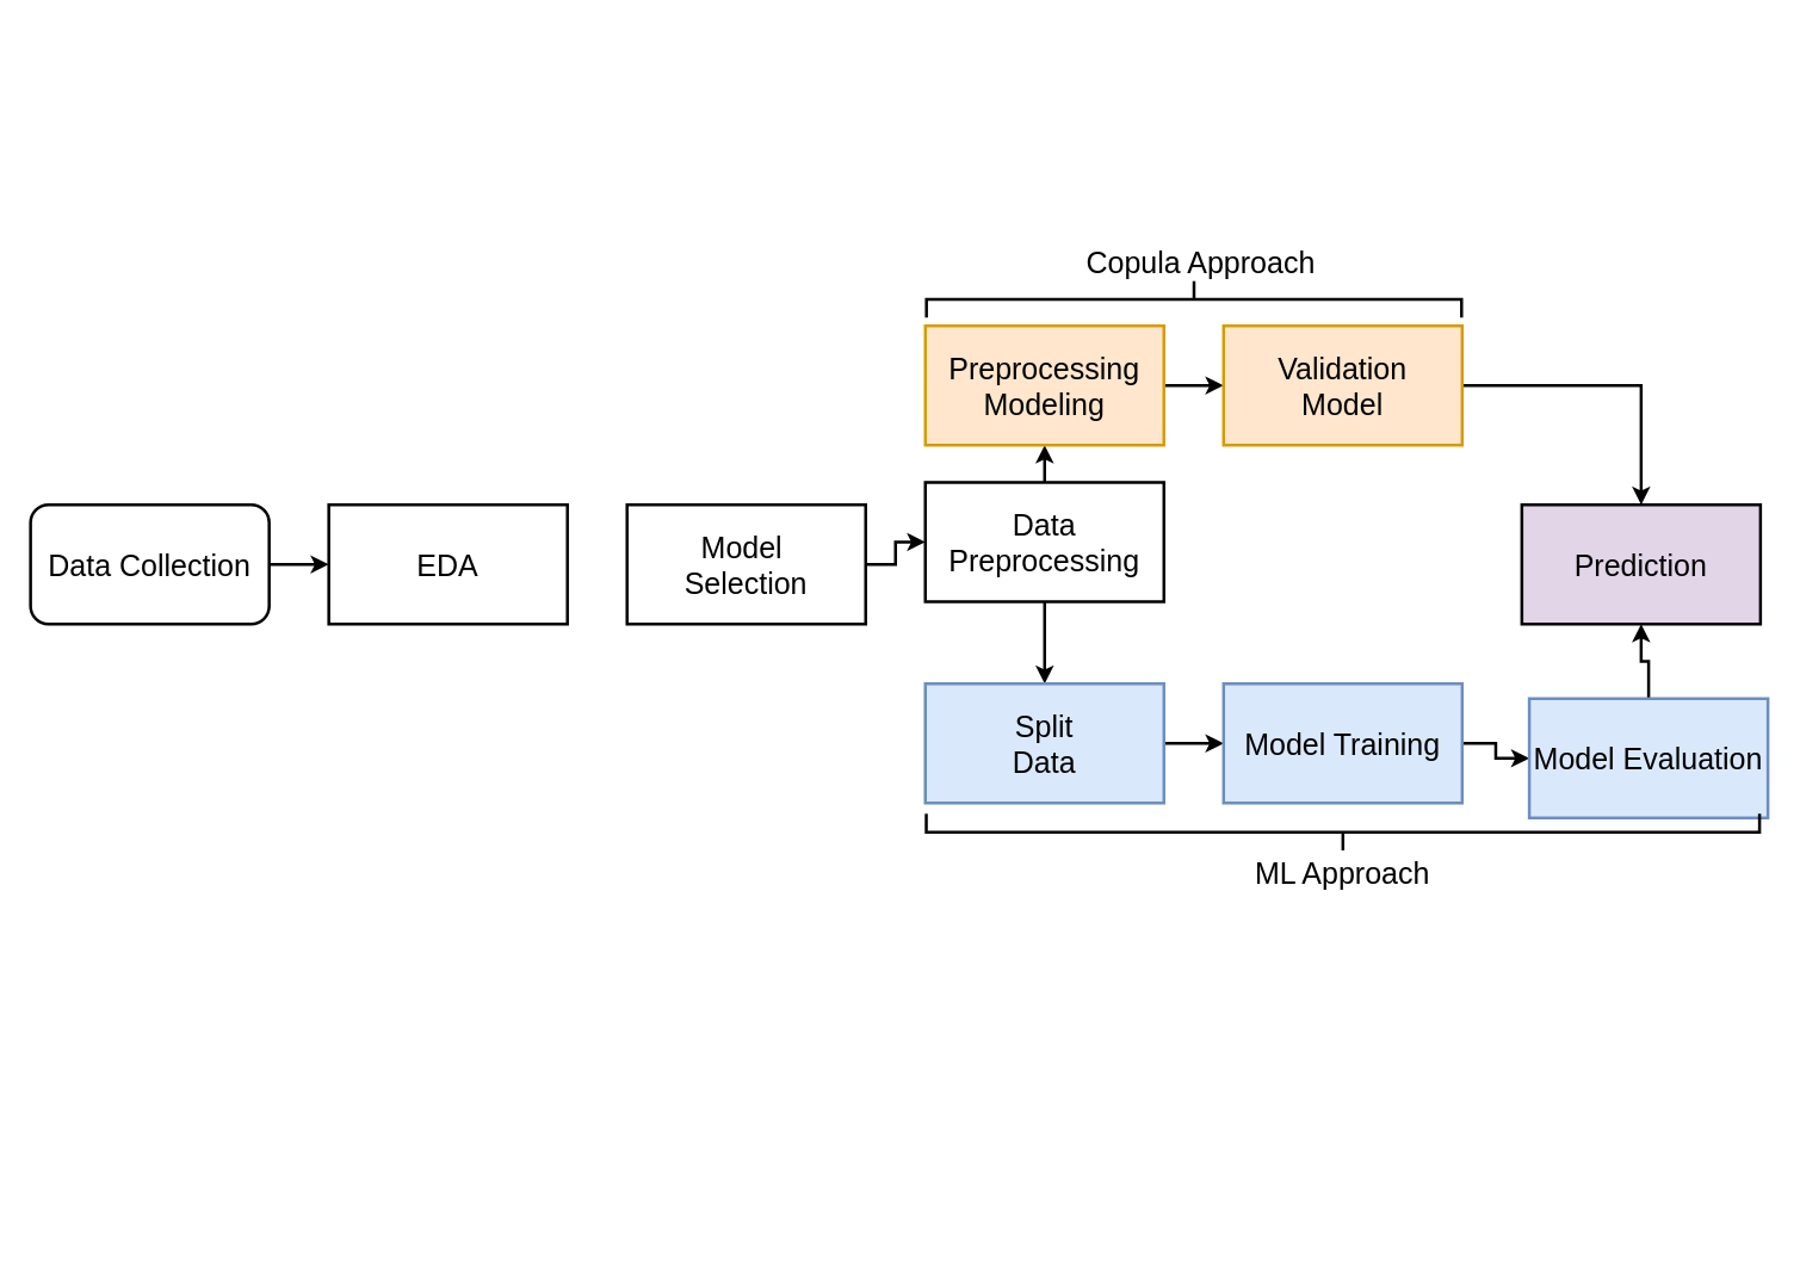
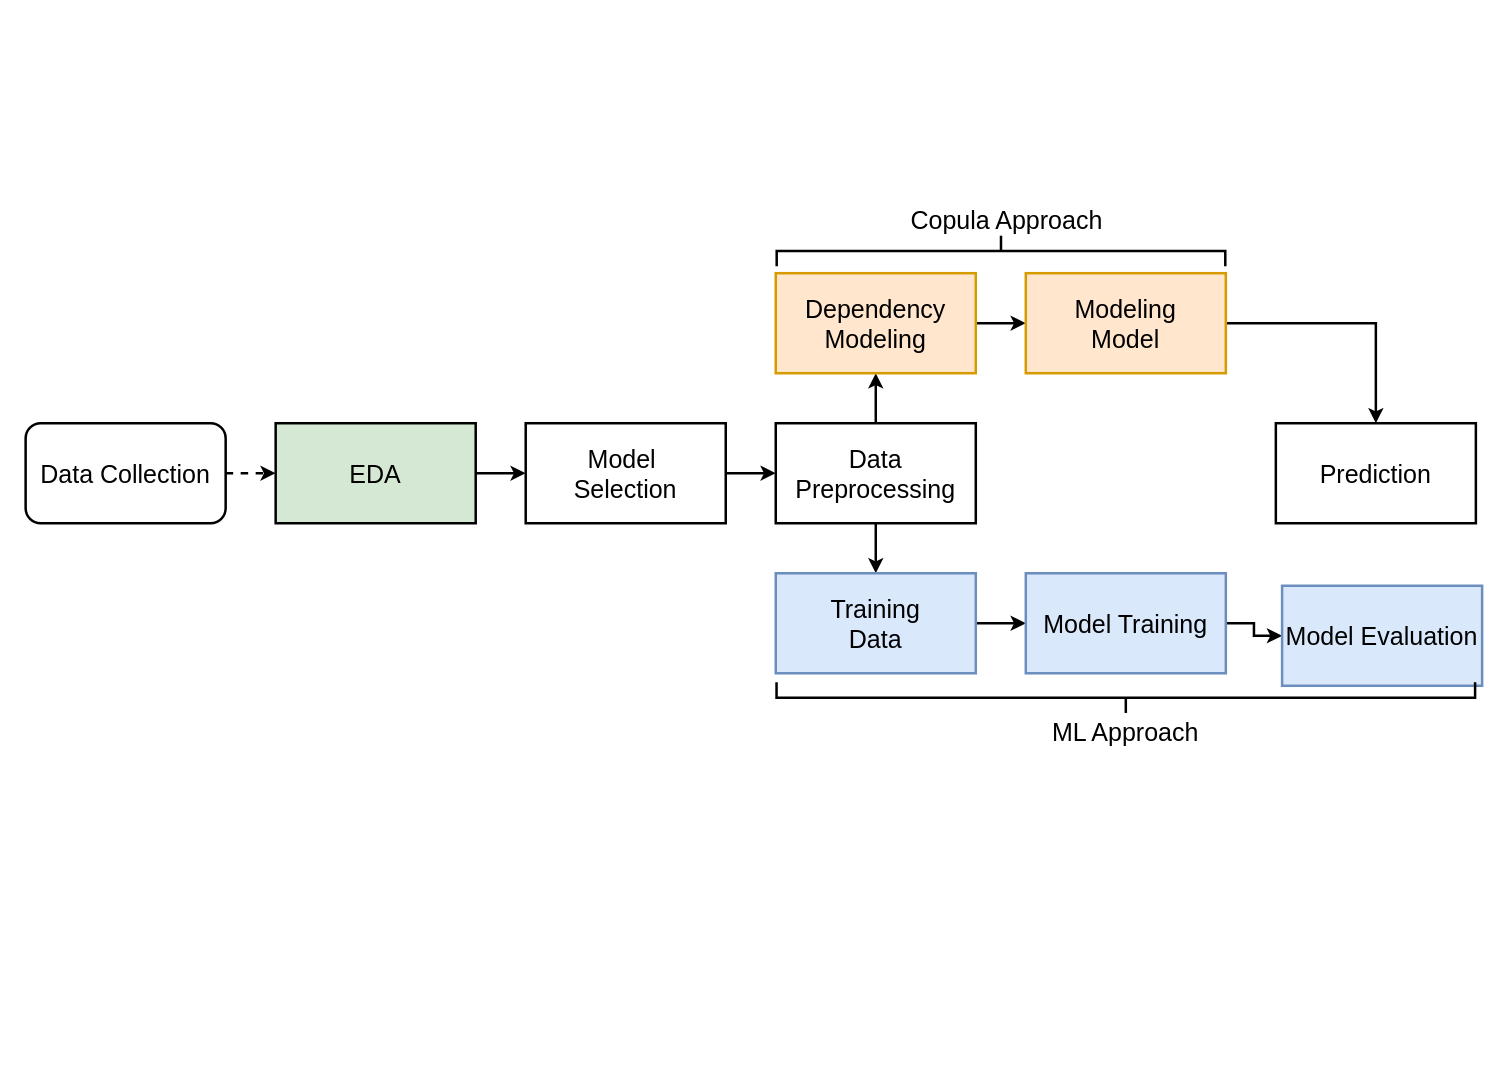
  <mxCell id="0" />
  <mxCell id="1" parent="0" />
- <mxCell id="2" style="edgeStyle=orthogonalEdgeStyle;rounded=0;orthogonalLoop=1;jettySize=auto;html=1;exitX=1;exitY=0.5;exitDx=0;exitDy=0;entryX=0;entryY=0.5;entryDx=0;entryDy=0;fontSize=20;strokeWidth=2;" parent="1" source="3" target="5" edge="1"><mxGeometry relative="1" as="geometry" /></mxCell>
+ <mxCell id="2" style="edgeStyle=orthogonalEdgeStyle;rounded=0;orthogonalLoop=1;jettySize=auto;html=1;exitX=1;exitY=0.5;exitDx=0;exitDy=0;entryX=0;entryY=0.5;entryDx=0;entryDy=0;fontSize=20;strokeWidth=2;dashed=1;" parent="1" source="3" target="5" edge="1"><mxGeometry relative="1" as="geometry" /></mxCell>
  <mxCell id="3" value="&lt;span style=&quot;font-size: 20px;&quot;&gt;Data Collection&lt;/span&gt;" style="whiteSpace=wrap;html=1;fontSize=20;strokeWidth=2;rounded=1;" parent="1" vertex="1"><mxGeometry y="338" width="160" height="80" as="geometry" x="20" /></mxCell>
- <mxCell id="5" value="&lt;span style=&quot;font-size: 20px;&quot;&gt;EDA&lt;/span&gt;" style="rounded=0;whiteSpace=wrap;html=1;fontSize=20;strokeWidth=2;" parent="1" vertex="1"><mxGeometry x="220" y="338" width="160" height="80" as="geometry" /></mxCell>
+ <mxCell id="4" style="edgeStyle=orthogonalEdgeStyle;rounded=0;orthogonalLoop=1;jettySize=auto;html=1;exitX=1;exitY=0.5;exitDx=0;exitDy=0;entryX=0;entryY=0.5;entryDx=0;entryDy=0;fontSize=20;strokeWidth=2;" parent="1" source="5" target="7" edge="1"><mxGeometry relative="1" as="geometry" /></mxCell>
+ <mxCell id="5" value="&lt;span style=&quot;font-size: 20px;&quot;&gt;EDA&lt;/span&gt;" style="rounded=0;whiteSpace=wrap;html=1;fontSize=20;strokeWidth=2;fillColor=#d5e8d4;" parent="1" vertex="1"><mxGeometry x="220" y="338" width="160" height="80" as="geometry" /></mxCell>
  <mxCell id="6" style="edgeStyle=orthogonalEdgeStyle;rounded=0;orthogonalLoop=1;jettySize=auto;html=1;exitX=1;exitY=0.5;exitDx=0;exitDy=0;entryX=0;entryY=0.5;entryDx=0;entryDy=0;fontSize=20;strokeWidth=2;" parent="1" source="7" target="10" edge="1"><mxGeometry relative="1" as="geometry" /></mxCell>
  <mxCell id="7" value="&lt;span style=&quot;font-size: 20px;&quot;&gt;Model&amp;nbsp;&lt;/span&gt;&lt;div style=&quot;font-size: 20px;&quot;&gt;Selection&lt;/div&gt;" style="rounded=0;whiteSpace=wrap;html=1;fontSize=20;strokeWidth=2;" parent="1" vertex="1"><mxGeometry x="420" y="338" width="160" height="80" as="geometry" /></mxCell>
  <mxCell id="8" style="edgeStyle=orthogonalEdgeStyle;rounded=0;orthogonalLoop=1;jettySize=auto;html=1;exitX=0.5;exitY=0;exitDx=0;exitDy=0;entryX=0.5;entryY=1;entryDx=0;entryDy=0;fontSize=20;strokeWidth=2;" parent="1" source="10" target="14" edge="1"><mxGeometry relative="1" as="geometry" /></mxCell>
  <mxCell id="9" style="edgeStyle=orthogonalEdgeStyle;rounded=0;orthogonalLoop=1;jettySize=auto;html=1;exitX=0.5;exitY=1;exitDx=0;exitDy=0;entryX=0.5;entryY=0;entryDx=0;entryDy=0;fontSize=20;strokeWidth=2;" parent="1" source="10" target="12" edge="1"><mxGeometry relative="1" as="geometry" /></mxCell>
- <mxCell id="10" value="&lt;span style=&quot;font-size: 20px;&quot;&gt;Data Preprocessing&lt;/span&gt;" style="rounded=0;whiteSpace=wrap;html=1;fontSize=20;strokeWidth=2;" parent="1" vertex="1"><mxGeometry x="620" y="323" width="160" height="80" as="geometry" /></mxCell>
+ <mxCell id="10" value="&lt;span style=&quot;font-size: 20px;&quot;&gt;Data Preprocessing&lt;/span&gt;" style="rounded=0;whiteSpace=wrap;html=1;fontSize=20;strokeWidth=2;" parent="1" vertex="1"><mxGeometry x="620" y="338" width="160" height="80" as="geometry" /></mxCell>
  <mxCell id="11" style="edgeStyle=orthogonalEdgeStyle;rounded=0;orthogonalLoop=1;jettySize=auto;html=1;exitX=1;exitY=0.5;exitDx=0;exitDy=0;entryX=0;entryY=0.5;entryDx=0;entryDy=0;fontSize=20;strokeWidth=2;" parent="1" source="12" target="19" edge="1"><mxGeometry relative="1" as="geometry" /></mxCell>
- <mxCell id="12" value="&lt;span style=&quot;font-size: 20px;&quot;&gt;Split&lt;/span&gt;&lt;div style=&quot;font-size: 20px;&quot;&gt;Data&lt;/div&gt;" style="rounded=0;whiteSpace=wrap;html=1;fontSize=20;strokeWidth=2;fillColor=#dae8fc;strokeColor=#6c8ebf;" parent="1" vertex="1"><mxGeometry x="620" y="458" width="160" height="80" as="geometry" /></mxCell>
+ <mxCell id="12" value="&lt;span style=&quot;font-size: 20px;&quot;&gt;Training&lt;/span&gt;&lt;div style=&quot;font-size: 20px;&quot;&gt;Data&lt;/div&gt;" style="rounded=0;whiteSpace=wrap;html=1;fontSize=20;strokeWidth=2;fillColor=#dae8fc;strokeColor=#6c8ebf;" parent="1" vertex="1"><mxGeometry x="620" y="458" width="160" height="80" as="geometry" /></mxCell>
  <mxCell id="13" style="edgeStyle=orthogonalEdgeStyle;rounded=0;orthogonalLoop=1;jettySize=auto;html=1;exitX=1;exitY=0.5;exitDx=0;exitDy=0;entryX=0;entryY=0.5;entryDx=0;entryDy=0;fontSize=20;strokeWidth=2;" parent="1" source="14" target="16" edge="1"><mxGeometry relative="1" as="geometry" /></mxCell>
- <mxCell id="14" value="&lt;span style=&quot;font-size: 20px;&quot;&gt;Preprocessing&lt;/span&gt;&lt;div style=&quot;font-size: 20px;&quot;&gt;Modeling&lt;/div&gt;" style="rounded=0;whiteSpace=wrap;html=1;fontSize=20;strokeWidth=2;fillColor=#ffe6cc;strokeColor=#d79b00;" parent="1" vertex="1"><mxGeometry x="620" y="218" width="160" height="80" as="geometry" /></mxCell>
+ <mxCell id="14" value="&lt;span style=&quot;font-size: 20px;&quot;&gt;Dependency&lt;/span&gt;&lt;div style=&quot;font-size: 20px;&quot;&gt;Modeling&lt;/div&gt;" style="rounded=0;whiteSpace=wrap;html=1;fontSize=20;strokeWidth=2;fillColor=#ffe6cc;strokeColor=#d79b00;" parent="1" vertex="1"><mxGeometry x="620" y="218" width="160" height="80" as="geometry" /></mxCell>
  <mxCell id="15" style="edgeStyle=orthogonalEdgeStyle;rounded=0;orthogonalLoop=1;jettySize=auto;html=1;exitX=1;exitY=0.5;exitDx=0;exitDy=0;entryX=0.5;entryY=0;entryDx=0;entryDy=0;fontSize=20;strokeWidth=2;" parent="1" source="16" target="17" edge="1"><mxGeometry relative="1" as="geometry" /></mxCell>
- <mxCell id="16" value="&lt;span style=&quot;font-size: 20px;&quot;&gt;Validation&lt;/span&gt;&lt;div style=&quot;font-size: 20px;&quot;&gt;Model&lt;/div&gt;" style="rounded=0;whiteSpace=wrap;html=1;fontSize=20;strokeWidth=2;fillColor=#ffe6cc;strokeColor=#d79b00;" parent="1" vertex="1"><mxGeometry x="820" y="218" width="160" height="80" as="geometry" /></mxCell>
- <mxCell id="17" value="&lt;span style=&quot;font-size: 20px;&quot;&gt;Prediction&lt;/span&gt;" style="rounded=0;whiteSpace=wrap;html=1;fontSize=20;strokeWidth=2;fillColor=#e1d5e7;" parent="1" vertex="1"><mxGeometry x="1020" y="338" width="160" height="80" as="geometry" /></mxCell>
+ <mxCell id="16" value="&lt;span style=&quot;font-size: 20px;&quot;&gt;Modeling&lt;/span&gt;&lt;div style=&quot;font-size: 20px;&quot;&gt;Model&lt;/div&gt;" style="rounded=0;whiteSpace=wrap;html=1;fontSize=20;strokeWidth=2;fillColor=#ffe6cc;strokeColor=#d79b00;" parent="1" vertex="1"><mxGeometry x="820" y="218" width="160" height="80" as="geometry" /></mxCell>
+ <mxCell id="17" value="&lt;span style=&quot;font-size: 20px;&quot;&gt;Prediction&lt;/span&gt;" style="rounded=0;whiteSpace=wrap;html=1;fontSize=20;strokeWidth=2;" parent="1" vertex="1"><mxGeometry x="1020" y="338" width="160" height="80" as="geometry" /></mxCell>
  <mxCell id="18" style="edgeStyle=orthogonalEdgeStyle;rounded=0;orthogonalLoop=1;jettySize=auto;html=1;exitX=1;exitY=0.5;exitDx=0;exitDy=0;entryX=0;entryY=0.5;entryDx=0;entryDy=0;fontSize=20;strokeWidth=2;" parent="1" source="19" target="21" edge="1"><mxGeometry relative="1" as="geometry" /></mxCell>
  <mxCell id="19" value="&lt;span style=&quot;font-size: 20px;&quot;&gt;Model Training&lt;/span&gt;" style="rounded=0;whiteSpace=wrap;html=1;fontSize=20;strokeWidth=2;fillColor=#dae8fc;strokeColor=#6c8ebf;" parent="1" vertex="1"><mxGeometry x="820" y="458" width="160" height="80" as="geometry" /></mxCell>
- <mxCell id="20" style="edgeStyle=orthogonalEdgeStyle;rounded=0;orthogonalLoop=1;jettySize=auto;html=1;exitX=0.5;exitY=0;exitDx=0;exitDy=0;entryX=0.5;entryY=1;entryDx=0;entryDy=0;fontSize=20;strokeWidth=2;" parent="1" source="21" target="17" edge="1"><mxGeometry relative="1" as="geometry" /></mxCell>
  <mxCell id="21" value="&lt;span style=&quot;font-size: 20px;&quot;&gt;Model Evaluation&lt;/span&gt;" style="rounded=0;whiteSpace=wrap;html=1;fontSize=20;strokeWidth=2;fillColor=#dae8fc;strokeColor=#6c8ebf;" parent="1" vertex="1"><mxGeometry x="1025" y="468" width="160" height="80" as="geometry" /></mxCell>
  <mxCell id="22" value="&lt;font style=&quot;font-size: 20px;&quot;&gt;Copula Approach&lt;/font&gt;" style="text;html=1;align=center;verticalAlign=middle;whiteSpace=wrap;rounded=0;" vertex="1" parent="1"><mxGeometry x="710" y="160" width="190" height="30" as="geometry" /></mxCell>
  <mxCell id="23" value="&lt;font style=&quot;font-size: 20px;&quot;&gt;ML Approach&lt;/font&gt;" style="text;html=1;align=center;verticalAlign=middle;whiteSpace=wrap;rounded=0;" vertex="1" parent="1"><mxGeometry x="805" y="570" width="190" height="30" as="geometry" /></mxCell>
  <mxCell id="24" value="" style="strokeWidth=2;html=1;shape=mxgraph.flowchart.annotation_2;align=left;labelPosition=right;pointerEvents=1;rotation=-90;" vertex="1" parent="1"><mxGeometry x="887.75" y="278.13" width="24.5" height="558.75" as="geometry" /></mxCell>
  <mxCell id="25" value="" style="strokeWidth=2;html=1;shape=mxgraph.flowchart.annotation_2;align=left;labelPosition=right;pointerEvents=1;rotation=90;" vertex="1" parent="1"><mxGeometry x="787.91" y="20.84" width="24.5" height="358.82" as="geometry" /></mxCell>
